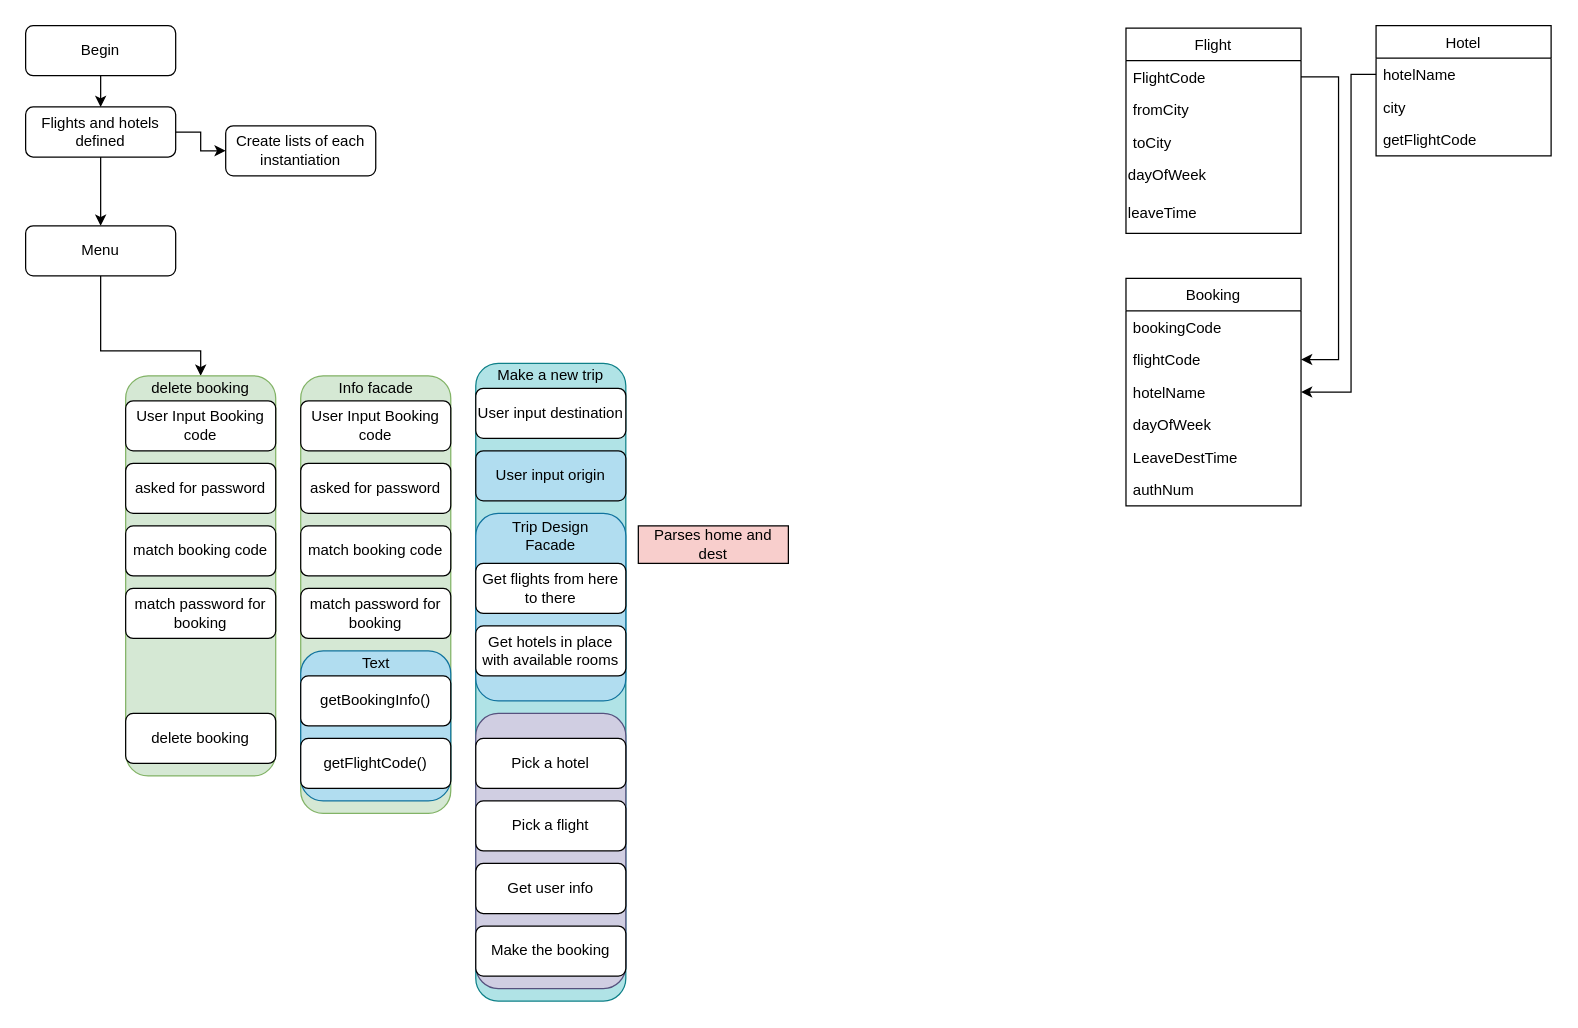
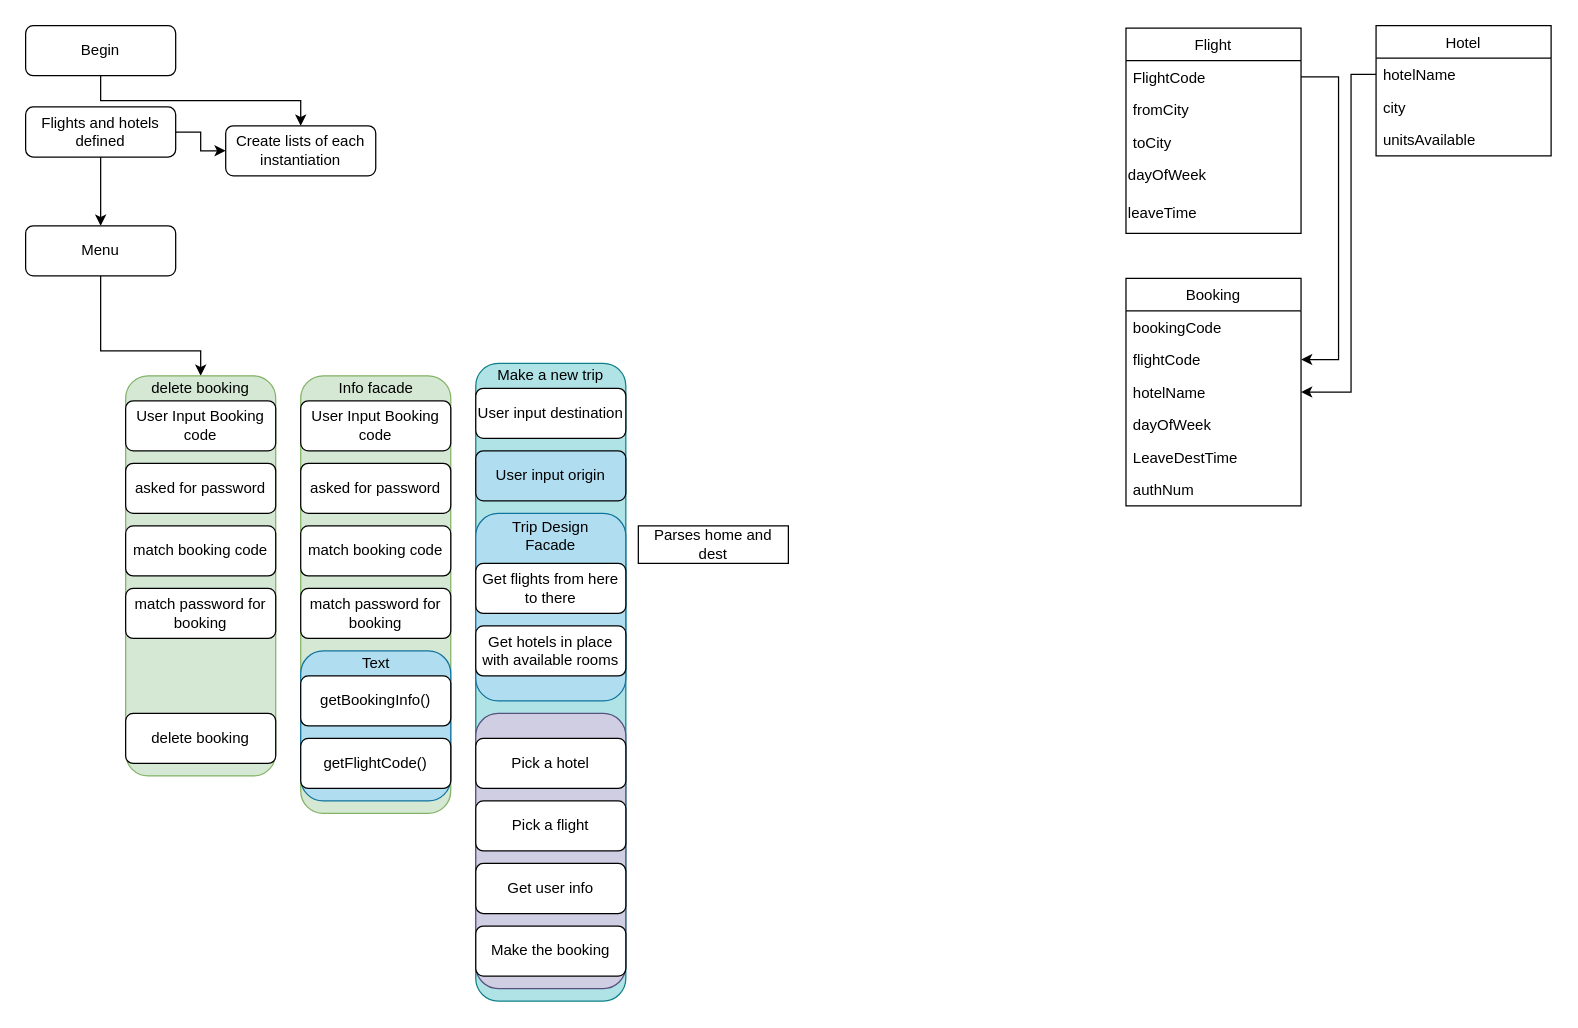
  <mxCell id="0" />
  <mxCell id="1" parent="0" />
  <mxCell id="2" value="" style="rounded=1;whiteSpace=wrap;html=1;fillColor=#d5e8d4;strokeColor=#82b366;" vertex="1" parent="1"><mxGeometry x="240" y="300" width="120" height="350" as="geometry" /></mxCell>
  <mxCell id="3" value="" style="rounded=1;whiteSpace=wrap;html=1;fillColor=#b1ddf0;strokeColor=#10739e;" vertex="1" parent="1"><mxGeometry x="240" y="520" width="120" height="120" as="geometry" /></mxCell>
- <mxCell id="4" style="edgeStyle=orthogonalEdgeStyle;rounded=0;orthogonalLoop=1;jettySize=auto;html=1;exitX=0.5;exitY=1;exitDx=0;exitDy=0;entryX=0.5;entryY=0;entryDx=0;entryDy=0;" parent="1" source="5" target="8" edge="1"><mxGeometry relative="1" as="geometry" /></mxCell>
+ <mxCell id="4" style="edgeStyle=orthogonalEdgeStyle;rounded=0;orthogonalLoop=1;jettySize=auto;html=1;exitX=0.5;exitY=1;exitDx=0;exitDy=0;" parent="1" source="5" target="9" edge="1"><mxGeometry relative="1" as="geometry" /></mxCell>
  <mxCell id="5" value="Begin" style="rounded=1;whiteSpace=wrap;html=1;" parent="1" vertex="1"><mxGeometry x="20" y="20" width="120" height="40" as="geometry" /></mxCell>
  <mxCell id="6" style="edgeStyle=orthogonalEdgeStyle;rounded=0;orthogonalLoop=1;jettySize=auto;html=1;exitX=1;exitY=0.5;exitDx=0;exitDy=0;entryX=0;entryY=0.5;entryDx=0;entryDy=0;" parent="1" source="8" target="9" edge="1"><mxGeometry relative="1" as="geometry" /></mxCell>
  <mxCell id="7" style="edgeStyle=orthogonalEdgeStyle;rounded=0;orthogonalLoop=1;jettySize=auto;html=1;exitX=0.5;exitY=1;exitDx=0;exitDy=0;" parent="1" source="8" target="11" edge="1"><mxGeometry relative="1" as="geometry" /></mxCell>
  <mxCell id="8" value="Flights and hotels defined" style="rounded=1;whiteSpace=wrap;html=1;" parent="1" vertex="1"><mxGeometry x="20" y="85" width="120" height="40" as="geometry" /></mxCell>
  <mxCell id="9" value="Create lists of each instantiation" style="rounded=1;whiteSpace=wrap;html=1;" parent="1" vertex="1"><mxGeometry x="180" y="100" width="120" height="40" as="geometry" /></mxCell>
  <mxCell id="10" style="edgeStyle=orthogonalEdgeStyle;rounded=0;orthogonalLoop=1;jettySize=auto;html=1;exitX=0.5;exitY=1;exitDx=0;exitDy=0;" edge="1" parent="1" source="11" target="36"><mxGeometry relative="1" as="geometry"><Array as="points"><mxPoint x="80" y="280" /><mxPoint x="160" y="280" /></Array></mxGeometry></mxCell>
  <mxCell id="11" value="Menu" style="rounded=1;whiteSpace=wrap;html=1;" parent="1" vertex="1"><mxGeometry x="20" y="180" width="120" height="40" as="geometry" /></mxCell>
  <mxCell id="12" value="Flight" style="swimlane;fontStyle=0;childLayout=stackLayout;horizontal=1;startSize=26;fillColor=none;horizontalStack=0;resizeParent=1;resizeParentMax=0;resizeLast=0;collapsible=1;marginBottom=0;" parent="1" vertex="1"><mxGeometry x="900" y="22" width="140" height="164" as="geometry" /></mxCell>
  <mxCell id="13" value="FlightCode" style="text;strokeColor=none;fillColor=none;align=left;verticalAlign=top;spacingLeft=4;spacingRight=4;overflow=hidden;rotatable=0;points=[[0,0.5],[1,0.5]];portConstraint=eastwest;" parent="12" vertex="1"><mxGeometry y="26" width="140" height="26" as="geometry" /></mxCell>
  <mxCell id="14" value="fromCity" style="text;strokeColor=none;fillColor=none;align=left;verticalAlign=top;spacingLeft=4;spacingRight=4;overflow=hidden;rotatable=0;points=[[0,0.5],[1,0.5]];portConstraint=eastwest;" parent="12" vertex="1"><mxGeometry y="52" width="140" height="26" as="geometry" /></mxCell>
  <mxCell id="15" value="toCity" style="text;strokeColor=none;fillColor=none;align=left;verticalAlign=top;spacingLeft=4;spacingRight=4;overflow=hidden;rotatable=0;points=[[0,0.5],[1,0.5]];portConstraint=eastwest;" parent="12" vertex="1"><mxGeometry y="78" width="140" height="26" as="geometry" /></mxCell>
  <mxCell id="16" value="dayOfWeek" style="text;html=1;" parent="12" vertex="1"><mxGeometry y="104" width="140" height="30" as="geometry" /></mxCell>
  <mxCell id="17" value="leaveTime" style="text;html=1;" parent="12" vertex="1"><mxGeometry y="134" width="140" height="30" as="geometry" /></mxCell>
  <mxCell id="18" value="Hotel" style="swimlane;fontStyle=0;childLayout=stackLayout;horizontal=1;startSize=26;fillColor=none;horizontalStack=0;resizeParent=1;resizeParentMax=0;resizeLast=0;collapsible=1;marginBottom=0;" parent="1" vertex="1"><mxGeometry x="1100" y="20" width="140" height="104" as="geometry" /></mxCell>
  <mxCell id="19" value="hotelName" style="text;strokeColor=none;fillColor=none;align=left;verticalAlign=top;spacingLeft=4;spacingRight=4;overflow=hidden;rotatable=0;points=[[0,0.5],[1,0.5]];portConstraint=eastwest;" parent="18" vertex="1"><mxGeometry y="26" width="140" height="26" as="geometry" /></mxCell>
  <mxCell id="20" value="city" style="text;strokeColor=none;fillColor=none;align=left;verticalAlign=top;spacingLeft=4;spacingRight=4;overflow=hidden;rotatable=0;points=[[0,0.5],[1,0.5]];portConstraint=eastwest;" parent="18" vertex="1"><mxGeometry y="52" width="140" height="26" as="geometry" /></mxCell>
- <mxCell id="21" value="getFlightCode" style="text;strokeColor=none;fillColor=none;align=left;verticalAlign=top;spacingLeft=4;spacingRight=4;overflow=hidden;rotatable=0;points=[[0,0.5],[1,0.5]];portConstraint=eastwest;" parent="18" vertex="1"><mxGeometry y="78" width="140" height="26" as="geometry" /></mxCell>
+ <mxCell id="21" value="unitsAvailable" style="text;strokeColor=none;fillColor=none;align=left;verticalAlign=top;spacingLeft=4;spacingRight=4;overflow=hidden;rotatable=0;points=[[0,0.5],[1,0.5]];portConstraint=eastwest;" parent="18" vertex="1"><mxGeometry y="78" width="140" height="26" as="geometry" /></mxCell>
  <mxCell id="22" value="Booking" style="swimlane;fontStyle=0;childLayout=stackLayout;horizontal=1;startSize=26;fillColor=none;horizontalStack=0;resizeParent=1;resizeParentMax=0;resizeLast=0;collapsible=1;marginBottom=0;" parent="1" vertex="1"><mxGeometry x="900" y="222" width="140" height="182" as="geometry" /></mxCell>
  <mxCell id="23" value="bookingCode" style="text;strokeColor=none;fillColor=none;align=left;verticalAlign=top;spacingLeft=4;spacingRight=4;overflow=hidden;rotatable=0;points=[[0,0.5],[1,0.5]];portConstraint=eastwest;" parent="22" vertex="1"><mxGeometry y="26" width="140" height="26" as="geometry" /></mxCell>
  <mxCell id="24" value="flightCode" style="text;strokeColor=none;fillColor=none;align=left;verticalAlign=top;spacingLeft=4;spacingRight=4;overflow=hidden;rotatable=0;points=[[0,0.5],[1,0.5]];portConstraint=eastwest;" parent="22" vertex="1"><mxGeometry y="52" width="140" height="26" as="geometry" /></mxCell>
  <mxCell id="25" value="hotelName" style="text;strokeColor=none;fillColor=none;align=left;verticalAlign=top;spacingLeft=4;spacingRight=4;overflow=hidden;rotatable=0;points=[[0,0.5],[1,0.5]];portConstraint=eastwest;" parent="22" vertex="1"><mxGeometry y="78" width="140" height="26" as="geometry" /></mxCell>
  <mxCell id="26" value="dayOfWeek" style="text;strokeColor=none;fillColor=none;align=left;verticalAlign=top;spacingLeft=4;spacingRight=4;overflow=hidden;rotatable=0;points=[[0,0.5],[1,0.5]];portConstraint=eastwest;" parent="22" vertex="1"><mxGeometry y="104" width="140" height="26" as="geometry" /></mxCell>
  <mxCell id="27" value="LeaveDestTime" style="text;strokeColor=none;fillColor=none;align=left;verticalAlign=top;spacingLeft=4;spacingRight=4;overflow=hidden;rotatable=0;points=[[0,0.5],[1,0.5]];portConstraint=eastwest;" parent="22" vertex="1"><mxGeometry y="130" width="140" height="26" as="geometry" /></mxCell>
  <mxCell id="28" value="authNum" style="text;strokeColor=none;fillColor=none;align=left;verticalAlign=top;spacingLeft=4;spacingRight=4;overflow=hidden;rotatable=0;points=[[0,0.5],[1,0.5]];portConstraint=eastwest;" parent="22" vertex="1"><mxGeometry y="156" width="140" height="26" as="geometry" /></mxCell>
  <mxCell id="29" style="edgeStyle=orthogonalEdgeStyle;rounded=0;orthogonalLoop=1;jettySize=auto;html=1;exitX=1;exitY=0.5;exitDx=0;exitDy=0;" parent="1" source="13" target="24" edge="1"><mxGeometry relative="1" as="geometry"><Array as="points"><mxPoint x="1070" y="61" /><mxPoint x="1070" y="287" /></Array></mxGeometry></mxCell>
  <mxCell id="30" style="edgeStyle=orthogonalEdgeStyle;rounded=0;orthogonalLoop=1;jettySize=auto;html=1;exitX=0;exitY=0.5;exitDx=0;exitDy=0;entryX=1;entryY=0.5;entryDx=0;entryDy=0;" parent="1" source="19" target="25" edge="1"><mxGeometry relative="1" as="geometry"><Array as="points"><mxPoint x="1080" y="59" /><mxPoint x="1080" y="313" /></Array></mxGeometry></mxCell>
  <mxCell id="31" value="" style="group" vertex="1" connectable="0" parent="1"><mxGeometry x="100" y="300" width="120" height="320" as="geometry" /></mxCell>
  <mxCell id="32" value="" style="group;" vertex="1" connectable="0" parent="31"><mxGeometry width="120" height="270" as="geometry" /></mxCell>
  <mxCell id="33" value="" style="rounded=1;whiteSpace=wrap;html=1;fillColor=#d5e8d4;strokeColor=#82b366;" vertex="1" parent="31"><mxGeometry width="120" height="320" as="geometry" /></mxCell>
  <mxCell id="34" value="User Input Booking code" style="rounded=1;whiteSpace=wrap;html=1;" vertex="1" parent="31"><mxGeometry y="20" width="120" height="40" as="geometry" /></mxCell>
  <mxCell id="35" value="asked for password" style="rounded=1;whiteSpace=wrap;html=1;" vertex="1" parent="31"><mxGeometry y="70" width="120" height="40" as="geometry" /></mxCell>
  <mxCell id="36" value="delete booking" style="text;html=1;strokeColor=none;fillColor=none;align=center;verticalAlign=middle;whiteSpace=wrap;rounded=0;" vertex="1" parent="31"><mxGeometry x="15" width="90" height="20" as="geometry" /></mxCell>
  <mxCell id="37" value="match booking code" style="rounded=1;whiteSpace=wrap;html=1;" vertex="1" parent="31"><mxGeometry y="120" width="120" height="40" as="geometry" /></mxCell>
  <mxCell id="38" value="match password for booking" style="rounded=1;whiteSpace=wrap;html=1;" vertex="1" parent="31"><mxGeometry y="170" width="120" height="40" as="geometry" /></mxCell>
  <mxCell id="39" value="delete booking" style="rounded=1;whiteSpace=wrap;html=1;" vertex="1" parent="31"><mxGeometry y="270" width="120" height="40" as="geometry" /></mxCell>
  <mxCell id="40" value="getBookingInfo()" style="rounded=1;whiteSpace=wrap;html=1;" vertex="1" parent="1"><mxGeometry x="240" y="540" width="120" height="40" as="geometry" /></mxCell>
  <mxCell id="41" value="Text" style="text;html=1;align=center;verticalAlign=middle;resizable=0;points=[];;autosize=1;" vertex="1" parent="1"><mxGeometry x="280" y="520" width="40" height="20" as="geometry" /></mxCell>
  <mxCell id="42" value="" style="group" vertex="1" connectable="0" parent="1"><mxGeometry x="380" y="290" width="250" height="510" as="geometry" /></mxCell>
  <mxCell id="43" value="" style="rounded=1;whiteSpace=wrap;html=1;fillColor=#b0e3e6;strokeColor=#0e8088;" parent="42" vertex="1"><mxGeometry width="120" height="510" as="geometry" /></mxCell>
  <mxCell id="44" value="User input destination" style="rounded=1;whiteSpace=wrap;html=1;" parent="42" vertex="1"><mxGeometry y="20" width="120" height="40" as="geometry" /></mxCell>
  <mxCell id="45" value="User input origin" style="rounded=1;whiteSpace=wrap;html=1;fillColor=#b1ddf0;" parent="42" vertex="1"><mxGeometry y="70" width="120" height="40" as="geometry" /></mxCell>
  <mxCell id="46" value="" style="rounded=1;whiteSpace=wrap;html=1;fillColor=#b1ddf0;strokeColor=#10739e;" parent="42" vertex="1"><mxGeometry y="120" width="120" height="150" as="geometry" /></mxCell>
  <mxCell id="47" value="Trip Design Facade" style="text;html=1;strokeColor=none;fillColor=none;align=center;verticalAlign=middle;whiteSpace=wrap;rounded=0;" parent="42" vertex="1"><mxGeometry x="25" y="127.5" width="70" height="20" as="geometry" /></mxCell>
  <mxCell id="48" value="Get flights from here to there" style="rounded=1;whiteSpace=wrap;html=1;" parent="42" vertex="1"><mxGeometry y="160" width="120" height="40" as="geometry" /></mxCell>
  <mxCell id="49" value="Make a new trip" style="text;html=1;strokeColor=none;fillColor=none;align=center;verticalAlign=middle;whiteSpace=wrap;rounded=0;" parent="42" vertex="1"><mxGeometry x="15" width="90" height="20" as="geometry" /></mxCell>
- <mxCell id="50" value="Parses home and dest" style="rounded=0;whiteSpace=wrap;html=1;fillColor=#f8cecc;" parent="42" vertex="1"><mxGeometry x="130" y="130" width="120" height="30" as="geometry" /></mxCell>
+ <mxCell id="50" value="Parses home and dest" style="rounded=0;whiteSpace=wrap;html=1;" parent="42" vertex="1"><mxGeometry x="130" y="130" width="120" height="30" as="geometry" /></mxCell>
  <mxCell id="51" value="Get hotels in place with available rooms" style="rounded=1;whiteSpace=wrap;html=1;" parent="42" vertex="1"><mxGeometry y="210" width="120" height="40" as="geometry" /></mxCell>
  <mxCell id="52" value="" style="rounded=1;whiteSpace=wrap;html=1;fillColor=#d0cee2;strokeColor=#56517e;" parent="42" vertex="1"><mxGeometry y="280" width="120" height="220" as="geometry" /></mxCell>
  <mxCell id="53" value="Pick a hotel" style="rounded=1;whiteSpace=wrap;html=1;" parent="42" vertex="1"><mxGeometry y="300" width="120" height="40" as="geometry" /></mxCell>
  <mxCell id="54" value="Pick a flight" style="rounded=1;whiteSpace=wrap;html=1;" parent="42" vertex="1"><mxGeometry y="350" width="120" height="40" as="geometry" /></mxCell>
  <mxCell id="55" value="Make the booking" style="rounded=1;whiteSpace=wrap;html=1;" parent="42" vertex="1"><mxGeometry y="450" width="120" height="40" as="geometry" /></mxCell>
  <mxCell id="56" value="Get user info" style="rounded=1;whiteSpace=wrap;html=1;" parent="42" vertex="1"><mxGeometry y="400" width="120" height="40" as="geometry" /></mxCell>
  <mxCell id="57" value="" style="group;" vertex="1" connectable="0" parent="1"><mxGeometry x="240" y="300" width="120" height="270" as="geometry" /></mxCell>
  <mxCell id="58" value="User Input Booking code" style="rounded=1;whiteSpace=wrap;html=1;" vertex="1" parent="1"><mxGeometry x="240" y="320" width="120" height="40" as="geometry" /></mxCell>
  <mxCell id="59" value="asked for password" style="rounded=1;whiteSpace=wrap;html=1;" vertex="1" parent="1"><mxGeometry x="240" y="370" width="120" height="40" as="geometry" /></mxCell>
  <mxCell id="60" value="match booking code" style="rounded=1;whiteSpace=wrap;html=1;" vertex="1" parent="1"><mxGeometry x="240" y="420" width="120" height="40" as="geometry" /></mxCell>
  <mxCell id="61" value="match password for booking" style="rounded=1;whiteSpace=wrap;html=1;" vertex="1" parent="1"><mxGeometry x="240" y="470" width="120" height="40" as="geometry" /></mxCell>
  <mxCell id="62" value="Info facade" style="text;html=1;align=center;verticalAlign=middle;resizable=0;points=[];;autosize=1;" vertex="1" parent="1"><mxGeometry x="265" y="300" width="70" height="20" as="geometry" /></mxCell>
  <mxCell id="63" value="getFlightCode()" style="rounded=1;whiteSpace=wrap;html=1;" vertex="1" parent="1"><mxGeometry x="240" y="590" width="120" height="40" as="geometry" /></mxCell>
